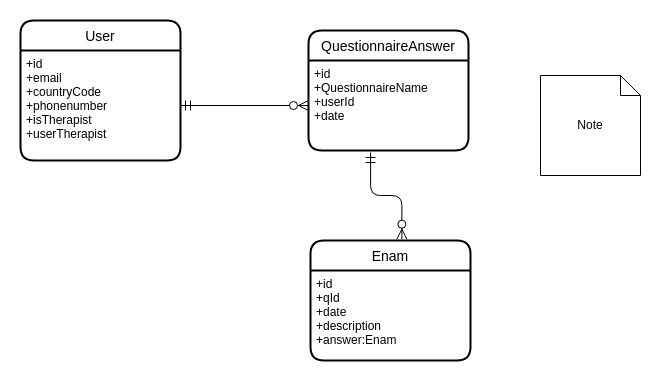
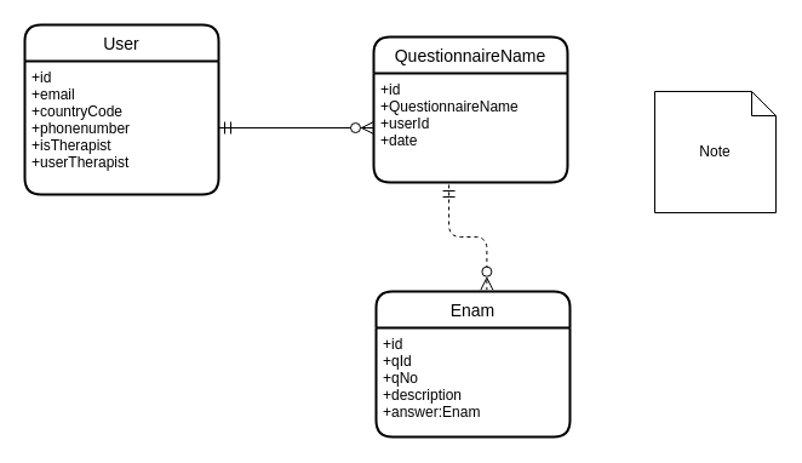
  <mxCell id="0" />
  <mxCell id="1" parent="0" />
  <mxCell id="2" value="" style="edgeStyle=orthogonalEdgeStyle;endArrow=ERzeroToMany;startArrow=ERmandOne;shadow=0;strokeWidth=1;endSize=8;startSize=8;" parent="1" source="7" target="5" edge="1"><mxGeometry width="100" height="100" relative="1" as="geometry"><mxPoint x="230" y="109" as="sourcePoint" /><mxPoint x="310" y="109" as="targetPoint" /></mxGeometry></mxCell>
- <mxCell id="3" value="" style="edgeStyle=orthogonalEdgeStyle;endArrow=ERzeroToMany;startArrow=ERmandOne;shadow=0;strokeWidth=1;endSize=8;startSize=8;exitX=0.388;exitY=1.022;exitDx=0;exitDy=0;exitPerimeter=0;entryX=0.571;entryY=-0.011;entryDx=0;entryDy=0;entryPerimeter=0;" parent="1" source="5" target="8" edge="1"><mxGeometry width="100" height="100" relative="1" as="geometry"><mxPoint x="390" y="174" as="sourcePoint" /><mxPoint x="390" y="260" as="targetPoint" /><Array as="points" /></mxGeometry></mxCell>
- <mxCell id="4" value="QuestionnaireAnswer" style="swimlane;childLayout=stackLayout;horizontal=1;startSize=30;horizontalStack=0;rounded=1;fontSize=14;fontStyle=0;strokeWidth=2;resizeParent=0;resizeLast=1;shadow=0;dashed=0;align=center;" vertex="1" parent="1"><mxGeometry x="308" y="30" width="160" height="120" as="geometry" /></mxCell>
+ <mxCell id="3" value="" style="edgeStyle=orthogonalEdgeStyle;endArrow=ERzeroToMany;startArrow=ERmandOne;shadow=0;strokeWidth=1;endSize=8;startSize=8;exitX=0.388;exitY=1.022;exitDx=0;exitDy=0;exitPerimeter=0;entryX=0.571;entryY=-0.011;entryDx=0;entryDy=0;entryPerimeter=0;dashed=1;" parent="1" source="5" target="8" edge="1"><mxGeometry width="100" height="100" relative="1" as="geometry"><mxPoint x="390" y="174" as="sourcePoint" /><mxPoint x="390" y="260" as="targetPoint" /><Array as="points" /></mxGeometry></mxCell>
+ <mxCell id="4" value="QuestionnaireName" style="swimlane;childLayout=stackLayout;horizontal=1;startSize=30;horizontalStack=0;rounded=1;fontSize=14;fontStyle=0;strokeWidth=2;resizeParent=0;resizeLast=1;shadow=0;dashed=0;align=center;" vertex="1" parent="1"><mxGeometry x="308" y="30" width="160" height="120" as="geometry" /></mxCell>
  <mxCell id="5" value="+id&#10;+QuestionnaireName&#10;+userId&#10;+date" style="align=left;strokeColor=none;fillColor=none;spacingLeft=4;fontSize=12;verticalAlign=top;resizable=0;rotatable=0;part=1;" vertex="1" parent="4"><mxGeometry y="30" width="160" height="90" as="geometry" /></mxCell>
  <mxCell id="6" value="User" style="swimlane;childLayout=stackLayout;horizontal=1;startSize=30;horizontalStack=0;rounded=1;fontSize=14;fontStyle=0;strokeWidth=2;resizeParent=0;resizeLast=1;shadow=0;dashed=0;align=center;" vertex="1" parent="1"><mxGeometry x="20" y="20" width="160" height="140" as="geometry" /></mxCell>
  <mxCell id="7" value="+id&#10;+email&#10;+countryCode&#10;+phonenumber&#10;+isTherapist&#10;+userTherapist" style="align=left;strokeColor=none;fillColor=none;spacingLeft=4;fontSize=12;verticalAlign=top;resizable=0;rotatable=0;part=1;" vertex="1" parent="6"><mxGeometry y="30" width="160" height="110" as="geometry" /></mxCell>
  <mxCell id="8" value="Enam" style="swimlane;childLayout=stackLayout;horizontal=1;startSize=30;horizontalStack=0;rounded=1;fontSize=14;fontStyle=0;strokeWidth=2;resizeParent=0;resizeLast=1;shadow=0;dashed=0;align=center;" vertex="1" parent="1"><mxGeometry x="310" y="240" width="160" height="120" as="geometry" /></mxCell>
- <mxCell id="9" value="+id&#10;+qId&#10;+date&#10;+description&#10;+answer:Enam" style="align=left;strokeColor=none;fillColor=none;spacingLeft=4;fontSize=12;verticalAlign=top;resizable=0;rotatable=0;part=1;" vertex="1" parent="8"><mxGeometry y="30" width="160" height="90" as="geometry" /></mxCell>
+ <mxCell id="9" value="+id&#10;+qId&#10;+qNo&#10;+description&#10;+answer:Enam" style="align=left;strokeColor=none;fillColor=none;spacingLeft=4;fontSize=12;verticalAlign=top;resizable=0;rotatable=0;part=1;" vertex="1" parent="8"><mxGeometry y="30" width="160" height="90" as="geometry" /></mxCell>
  <mxCell id="10" value="Note" style="shape=note;size=20;whiteSpace=wrap;html=1;" vertex="1" parent="1"><mxGeometry x="540" y="75" width="100" height="100" as="geometry" /></mxCell>
